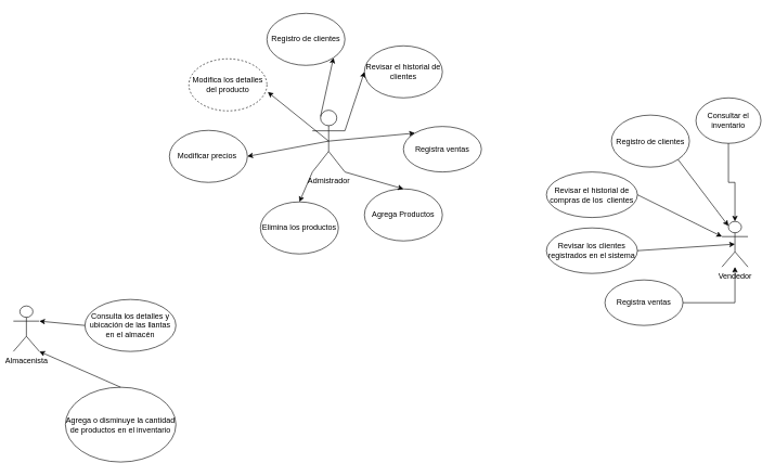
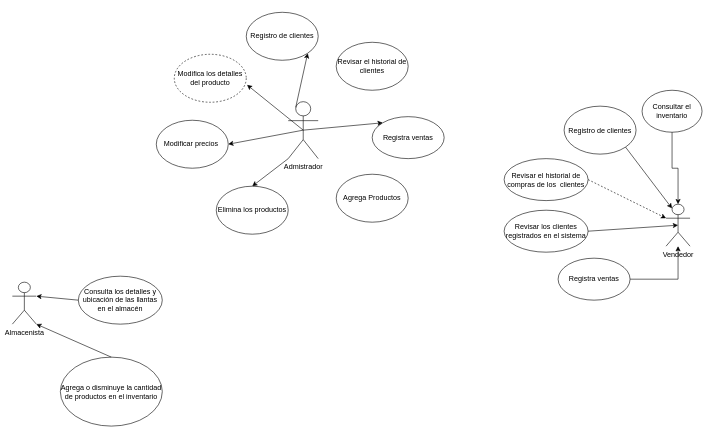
  <mxCell id="0" />
  <mxCell id="1" parent="0" />
  <mxCell id="2" value="Vendedor" style="shape=umlActor;verticalLabelPosition=bottom;verticalAlign=top;html=1;outlineConnect=0;" parent="1" vertex="1"><mxGeometry x="1110" y="340" width="40" height="70" as="geometry" /></mxCell>
  <mxCell id="3" value="Almacenista" style="shape=umlActor;verticalLabelPosition=bottom;verticalAlign=top;html=1;outlineConnect=0;" parent="1" vertex="1"><mxGeometry x="20" y="470" width="40" height="70" as="geometry" /></mxCell>
  <mxCell id="4" value="Admistrador" style="shape=umlActor;verticalLabelPosition=bottom;verticalAlign=top;html=1;outlineConnect=0;" parent="1" vertex="1"><mxGeometry x="480" y="169" width="50" height="95" as="geometry" /></mxCell>
  <mxCell id="5" style="edgeStyle=orthogonalEdgeStyle;rounded=0;orthogonalLoop=1;jettySize=auto;html=1;" parent="1" source="6" target="2" edge="1"><mxGeometry relative="1" as="geometry" /></mxCell>
  <mxCell id="6" value="Registra ventas" style="ellipse;whiteSpace=wrap;html=1;" parent="1" vertex="1"><mxGeometry x="930" y="430" width="120" height="70" as="geometry" /></mxCell>
  <mxCell id="7" value="Registro de clientes" style="ellipse;whiteSpace=wrap;html=1;" parent="1" vertex="1"><mxGeometry x="940" y="176.5" width="120" height="80" as="geometry" /></mxCell>
  <mxCell id="8" value="Consultar el inventario" style="ellipse;whiteSpace=wrap;html=1;" parent="1" vertex="1"><mxGeometry x="1070" y="150" width="100" height="70" as="geometry" /></mxCell>
  <mxCell id="9" value="Revisar el historial de compras de los&amp;nbsp; clientes" style="ellipse;whiteSpace=wrap;html=1;" parent="1" vertex="1"><mxGeometry x="840" y="264" width="140" height="70" as="geometry" /></mxCell>
  <mxCell id="10" value="Agrega o disminuye la cantidad de productos en el inventario" style="ellipse;whiteSpace=wrap;html=1;" parent="1" vertex="1"><mxGeometry x="100" y="595" width="170" height="115" as="geometry" /></mxCell>
  <mxCell id="11" value="" style="endArrow=classic;html=1;rounded=0;entryX=1;entryY=1;entryDx=0;entryDy=0;entryPerimeter=0;exitX=0.5;exitY=0;exitDx=0;exitDy=0;" parent="1" source="10" target="3" edge="1"><mxGeometry width="50" height="50" relative="1" as="geometry"><mxPoint x="340" y="570" as="sourcePoint" /><mxPoint x="390" y="520" as="targetPoint" /></mxGeometry></mxCell>
  <mxCell id="12" style="edgeStyle=orthogonalEdgeStyle;rounded=0;orthogonalLoop=1;jettySize=auto;html=1;entryX=0.5;entryY=0;entryDx=0;entryDy=0;entryPerimeter=0;" parent="1" source="8" target="2" edge="1"><mxGeometry relative="1" as="geometry" /></mxCell>
  <mxCell id="13" value="" style="endArrow=classic;html=1;rounded=0;entryX=0.25;entryY=0.1;entryDx=0;entryDy=0;entryPerimeter=0;exitX=1;exitY=1;exitDx=0;exitDy=0;" parent="1" source="7" target="2" edge="1"><mxGeometry width="50" height="50" relative="1" as="geometry"><mxPoint x="780" y="350" as="sourcePoint" /><mxPoint x="830" y="300" as="targetPoint" /></mxGeometry></mxCell>
- <mxCell id="14" value="" style="endArrow=classic;html=1;rounded=0;entryX=0;entryY=0.333;entryDx=0;entryDy=0;entryPerimeter=0;exitX=1;exitY=0.5;exitDx=0;exitDy=0;" parent="1" source="9" target="2" edge="1"><mxGeometry width="50" height="50" relative="1" as="geometry"><mxPoint x="380" y="380" as="sourcePoint" /><mxPoint x="430" y="330" as="targetPoint" /></mxGeometry></mxCell>
+ <mxCell id="14" value="" style="endArrow=classic;html=1;rounded=0;entryX=0;entryY=0.333;entryDx=0;entryDy=0;entryPerimeter=0;exitX=1;exitY=0.5;exitDx=0;exitDy=0;dashed=1;" parent="1" source="9" target="2" edge="1"><mxGeometry width="50" height="50" relative="1" as="geometry"><mxPoint x="380" y="380" as="sourcePoint" /><mxPoint x="430" y="330" as="targetPoint" /></mxGeometry></mxCell>
  <mxCell id="15" value="Registro de clientes" style="ellipse;whiteSpace=wrap;html=1;" parent="1" vertex="1"><mxGeometry x="410" y="20" width="120" height="80" as="geometry" /></mxCell>
  <mxCell id="16" value="Revisar el historial de clientes" style="ellipse;whiteSpace=wrap;html=1;" parent="1" vertex="1"><mxGeometry x="560" y="70" width="120" height="80" as="geometry" /></mxCell>
  <mxCell id="17" value="Registra ventas" style="ellipse;whiteSpace=wrap;html=1;" parent="1" vertex="1"><mxGeometry x="620" y="194" width="120" height="70" as="geometry" /></mxCell>
  <mxCell id="18" value="Modifica los detalles del producto" style="ellipse;whiteSpace=wrap;html=1;dashed=1;" parent="1" vertex="1"><mxGeometry x="290" y="90" width="120" height="80" as="geometry" /></mxCell>
  <mxCell id="19" value="Modificar precios&amp;nbsp;" style="ellipse;whiteSpace=wrap;html=1;" parent="1" vertex="1"><mxGeometry x="260" y="200" width="120" height="80" as="geometry" /></mxCell>
- <mxCell id="20" value="Elimina los productos" style="ellipse;whiteSpace=wrap;html=1;" parent="1" vertex="1"><mxGeometry x="400" y="310" width="120" height="80" as="geometry" /></mxCell>
+ <mxCell id="20" value="Elimina los productos" style="ellipse;whiteSpace=wrap;html=1;" parent="1" vertex="1"><mxGeometry x="360" y="310" width="120" height="80" as="geometry" /></mxCell>
  <mxCell id="21" value="Agrega Productos" style="ellipse;whiteSpace=wrap;html=1;" parent="1" vertex="1"><mxGeometry x="560" y="290" width="120" height="80" as="geometry" /></mxCell>
- <mxCell id="22" value="" style="endArrow=classic;html=1;rounded=0;exitX=1;exitY=0.333;exitDx=0;exitDy=0;exitPerimeter=0;entryX=0;entryY=0.5;entryDx=0;entryDy=0;" edge="1" parent="1" source="4" target="16"><mxGeometry width="50" height="50" relative="1" as="geometry"><mxPoint x="570" y="410" as="sourcePoint" /><mxPoint x="620" y="360" as="targetPoint" /></mxGeometry></mxCell>
  <mxCell id="23" value="" style="endArrow=classic;html=1;rounded=0;exitX=0.5;exitY=0.5;exitDx=0;exitDy=0;exitPerimeter=0;entryX=0;entryY=0;entryDx=0;entryDy=0;" edge="1" parent="1" source="4" target="17"><mxGeometry width="50" height="50" relative="1" as="geometry"><mxPoint x="560" y="230" as="sourcePoint" /><mxPoint x="640" y="248" as="targetPoint" /></mxGeometry></mxCell>
- <mxCell id="24" value="" style="endArrow=classic;html=1;rounded=0;entryX=0.5;entryY=0;entryDx=0;entryDy=0;exitX=1;exitY=1;exitDx=0;exitDy=0;exitPerimeter=0;" edge="1" parent="1" source="4" target="21"><mxGeometry width="50" height="50" relative="1" as="geometry"><mxPoint x="560" y="280" as="sourcePoint" /><mxPoint x="640" y="298" as="targetPoint" /></mxGeometry></mxCell>
  <mxCell id="25" value="" style="endArrow=classic;html=1;rounded=0;exitX=0;exitY=1;exitDx=0;exitDy=0;exitPerimeter=0;entryX=0.5;entryY=0;entryDx=0;entryDy=0;" edge="1" parent="1" source="4" target="20"><mxGeometry width="50" height="50" relative="1" as="geometry"><mxPoint x="490" y="290" as="sourcePoint" /><mxPoint x="570" y="308" as="targetPoint" /></mxGeometry></mxCell>
  <mxCell id="26" value="" style="endArrow=classic;html=1;rounded=0;exitX=0.5;exitY=0.5;exitDx=0;exitDy=0;exitPerimeter=0;entryX=1;entryY=0.5;entryDx=0;entryDy=0;" edge="1" parent="1" source="4" target="19"><mxGeometry width="50" height="50" relative="1" as="geometry"><mxPoint x="420" y="220" as="sourcePoint" /><mxPoint x="460" y="230" as="targetPoint" /></mxGeometry></mxCell>
  <mxCell id="27" value="" style="endArrow=classic;html=1;rounded=0;exitX=0.5;exitY=0.5;exitDx=0;exitDy=0;exitPerimeter=0;entryX=1.011;entryY=0.638;entryDx=0;entryDy=0;entryPerimeter=0;" edge="1" parent="1" source="4" target="18"><mxGeometry width="50" height="50" relative="1" as="geometry"><mxPoint x="430" y="200" as="sourcePoint" /><mxPoint x="510" y="218" as="targetPoint" /></mxGeometry></mxCell>
  <mxCell id="28" value="" style="endArrow=classic;html=1;rounded=0;exitX=0.25;exitY=0.1;exitDx=0;exitDy=0;exitPerimeter=0;entryX=1;entryY=1;entryDx=0;entryDy=0;" edge="1" parent="1" source="4" target="15"><mxGeometry width="50" height="50" relative="1" as="geometry"><mxPoint x="440" y="140" as="sourcePoint" /><mxPoint x="520" y="158" as="targetPoint" /></mxGeometry></mxCell>
  <mxCell id="29" value="Consulta los detalles y ubicación de las llantas en el almacén" style="ellipse;whiteSpace=wrap;html=1;" vertex="1" parent="1"><mxGeometry x="130" y="460" width="140" height="80" as="geometry" /></mxCell>
  <mxCell id="30" value="" style="endArrow=classic;html=1;rounded=0;entryX=1;entryY=0.333;entryDx=0;entryDy=0;entryPerimeter=0;exitX=0;exitY=0.5;exitDx=0;exitDy=0;" edge="1" parent="1" source="29" target="3"><mxGeometry width="50" height="50" relative="1" as="geometry"><mxPoint x="200" y="615" as="sourcePoint" /><mxPoint x="100" y="560" as="targetPoint" /></mxGeometry></mxCell>
  <mxCell id="31" value="Revisar los clientes registrados en el sistema" style="ellipse;whiteSpace=wrap;html=1;" vertex="1" parent="1"><mxGeometry x="840" y="350" width="140" height="70" as="geometry" /></mxCell>
  <mxCell id="32" value="" style="endArrow=classic;html=1;rounded=0;entryX=0.5;entryY=0.5;entryDx=0;entryDy=0;entryPerimeter=0;exitX=1;exitY=0.5;exitDx=0;exitDy=0;" edge="1" parent="1" source="31" target="2"><mxGeometry width="50" height="50" relative="1" as="geometry"><mxPoint x="1060" y="330" as="sourcePoint" /><mxPoint x="1190" y="394" as="targetPoint" /></mxGeometry></mxCell>
